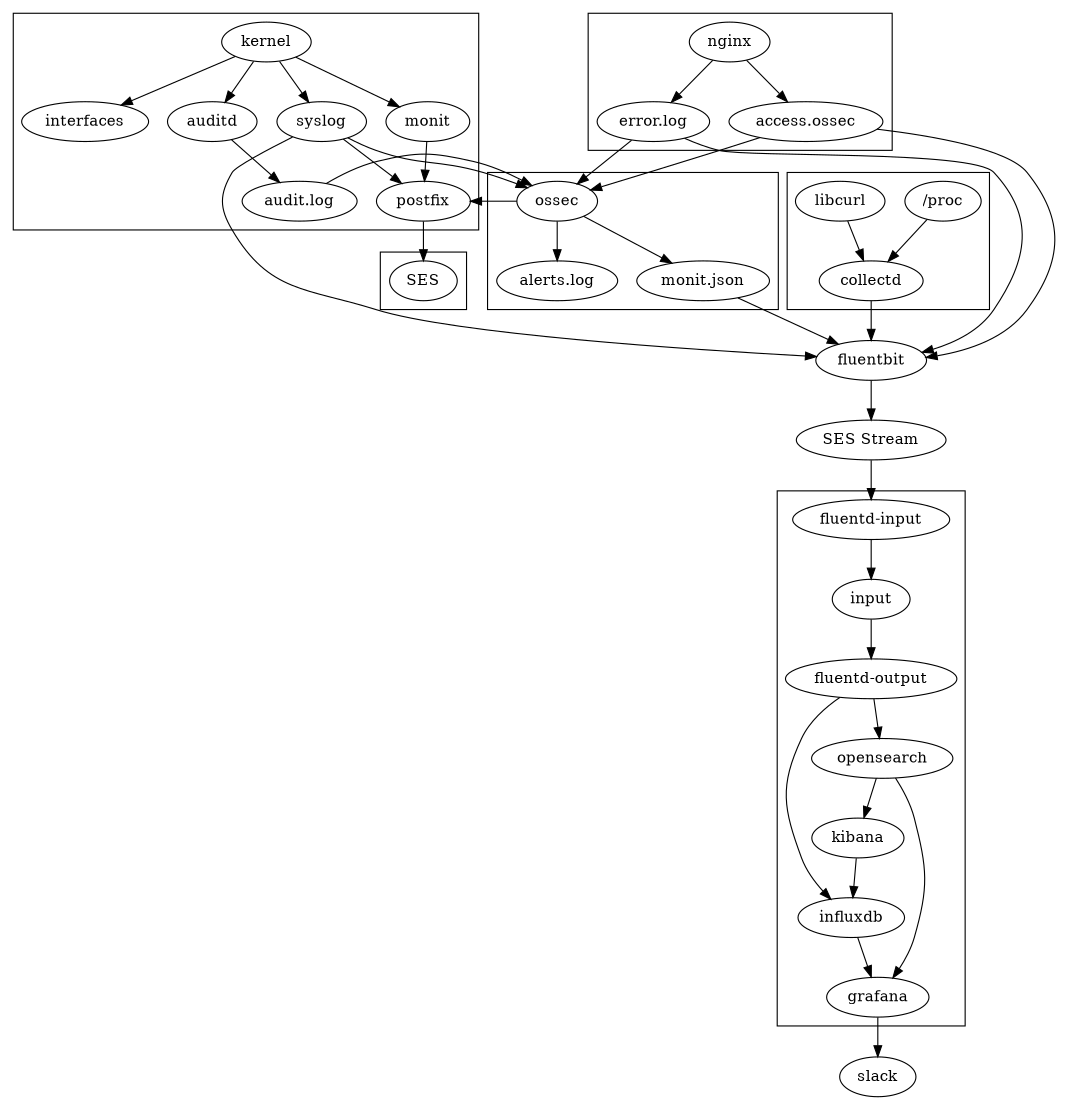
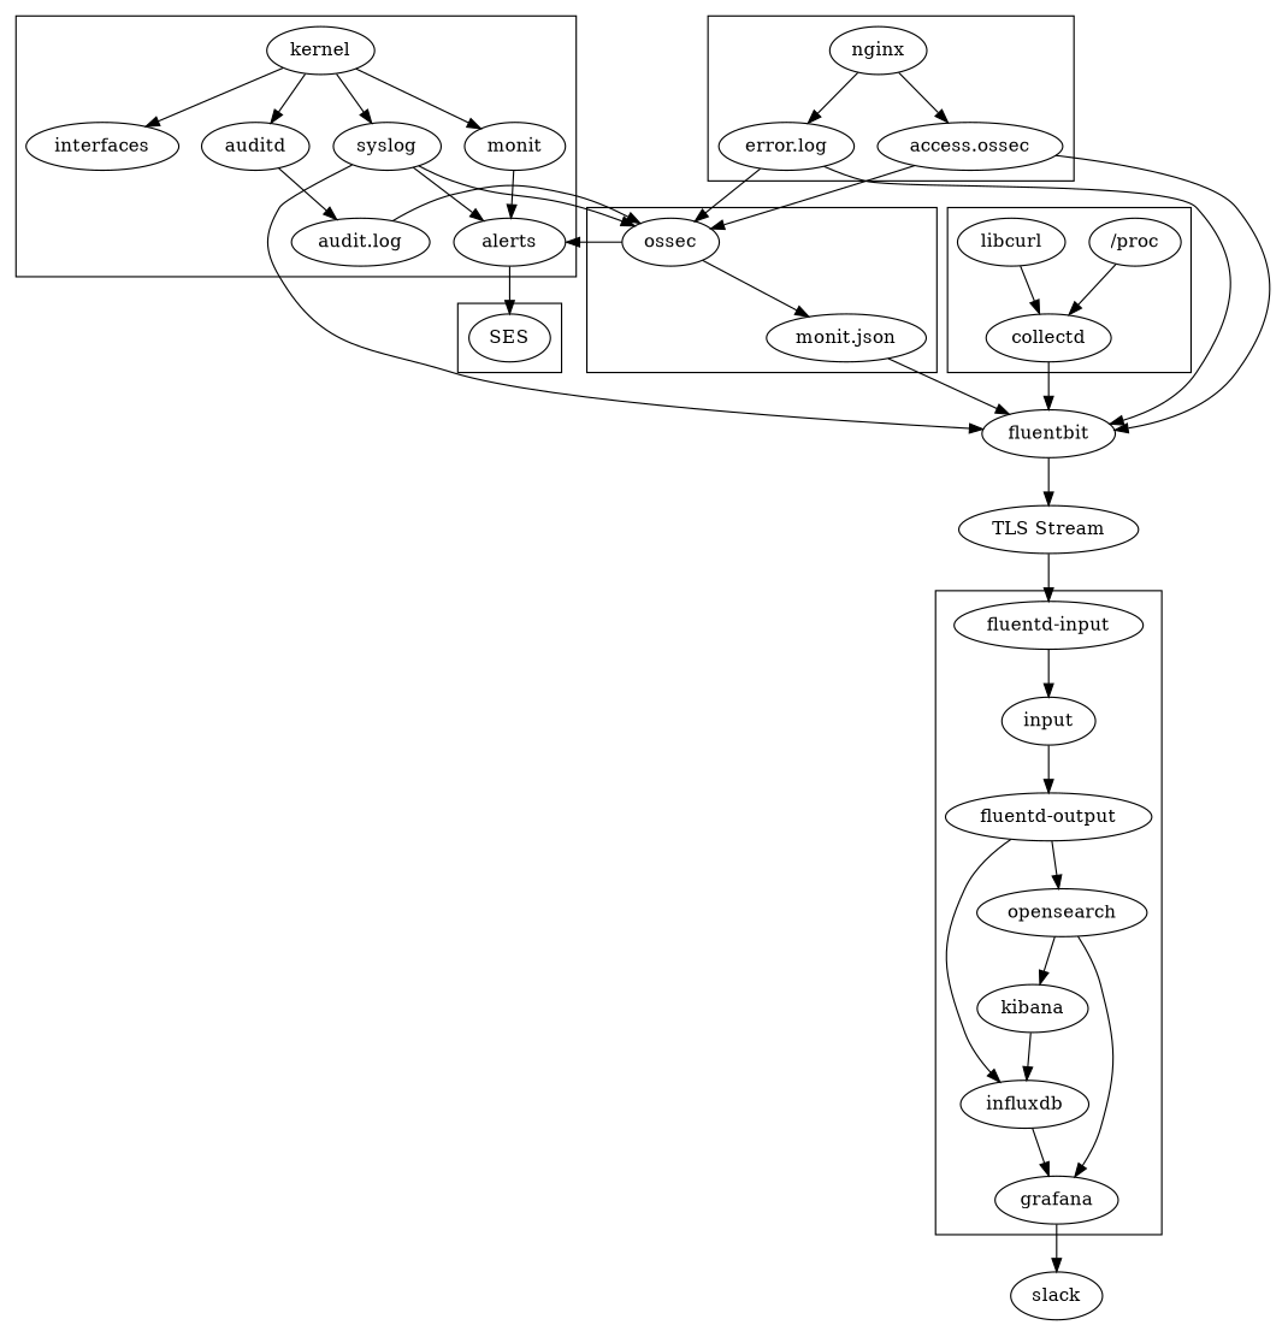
  digraph {
    kernel
    interfaces
    syslog
    auditd
    "audit.log"
    monit
-   postfix
+   postfix [label=alerts]
    "/proc"
    libcurl
    collectd
    ossec
-   "alerts.log"
    n13 [label="monit.json"]
    nginx
    n15 [label="access.ossec"]
    "error.log"
    SES
    "fluentd-input"
    n19 [label=input]
    "fluentd-output"
    influxdb
    opensearch
    grafana
    kibana
    fluentbit
    slack
-   "TLS Stream" [label="SES Stream"]
+   "TLS Stream"
    subgraph cluster_1 {
      kernel
      interfaces
      syslog
      auditd
      "audit.log"
      monit
      postfix
    }
    subgraph cluster_2 {
      "/proc"
      libcurl
      collectd
    }
    subgraph cluster_3 {
      ossec
-     "alerts.log"
      n13
    }
    subgraph cluster_4 {
      nginx
      n15
      "error.log"
    }
    subgraph cluster_5 {
      SES
    }
    subgraph cluster_6 {
      "fluentd-input"
      n19
      "fluentd-output"
      influxdb
      opensearch
      grafana
      kibana
    }
    kernel -> interfaces
    kernel -> syslog
    kernel -> auditd
    kernel -> monit
    syslog -> postfix
    syslog -> ossec
    syslog -> fluentbit
    auditd -> "audit.log"
    "audit.log" -> ossec
    monit -> postfix
    postfix -> SES
    "/proc" -> collectd
    libcurl -> collectd
    collectd -> fluentbit
    ossec -> postfix
-   ossec -> "alerts.log"
    ossec -> n13
    n13 -> fluentbit
    nginx -> n15
    nginx -> "error.log"
    n15 -> ossec
    n15 -> fluentbit
    "error.log" -> ossec
    "error.log" -> fluentbit
    "fluentd-input" -> n19
    n19 -> "fluentd-output"
    "fluentd-output" -> influxdb
    "fluentd-output" -> opensearch
    influxdb -> grafana
    opensearch -> grafana
    opensearch -> kibana
    grafana -> slack
    kibana -> influxdb
    fluentbit -> "TLS Stream"
    "TLS Stream" -> "fluentd-input"
  }
